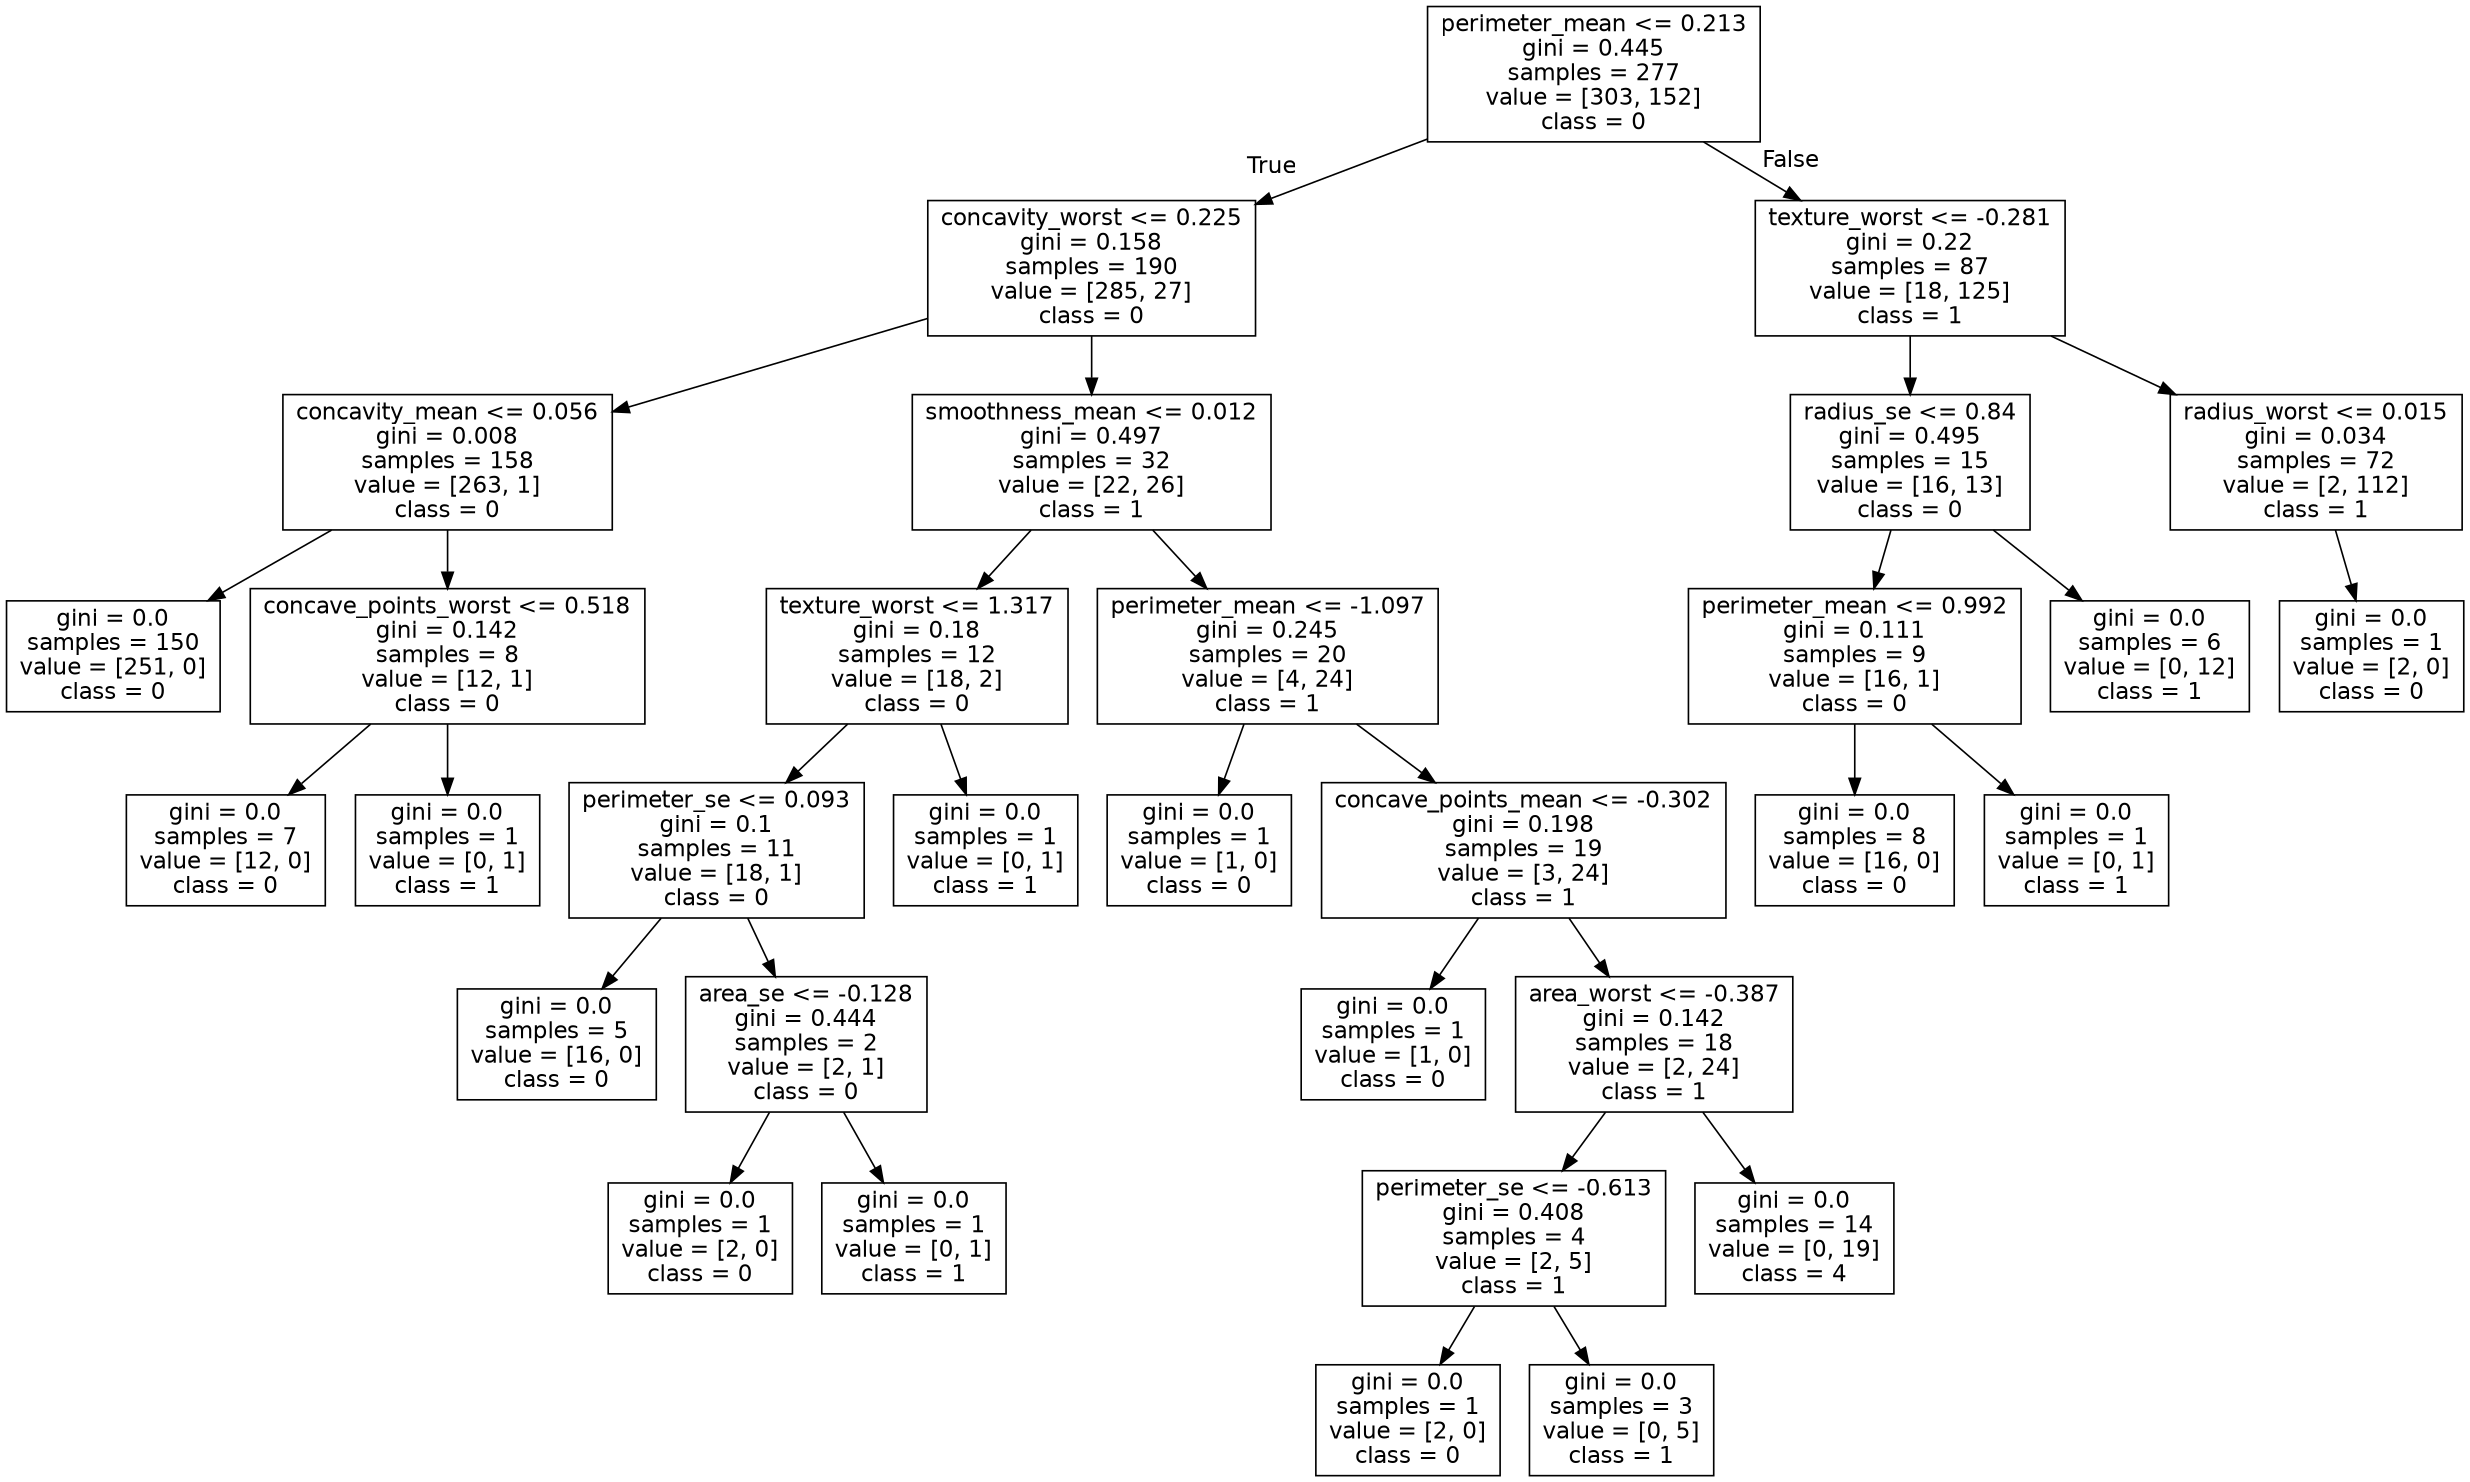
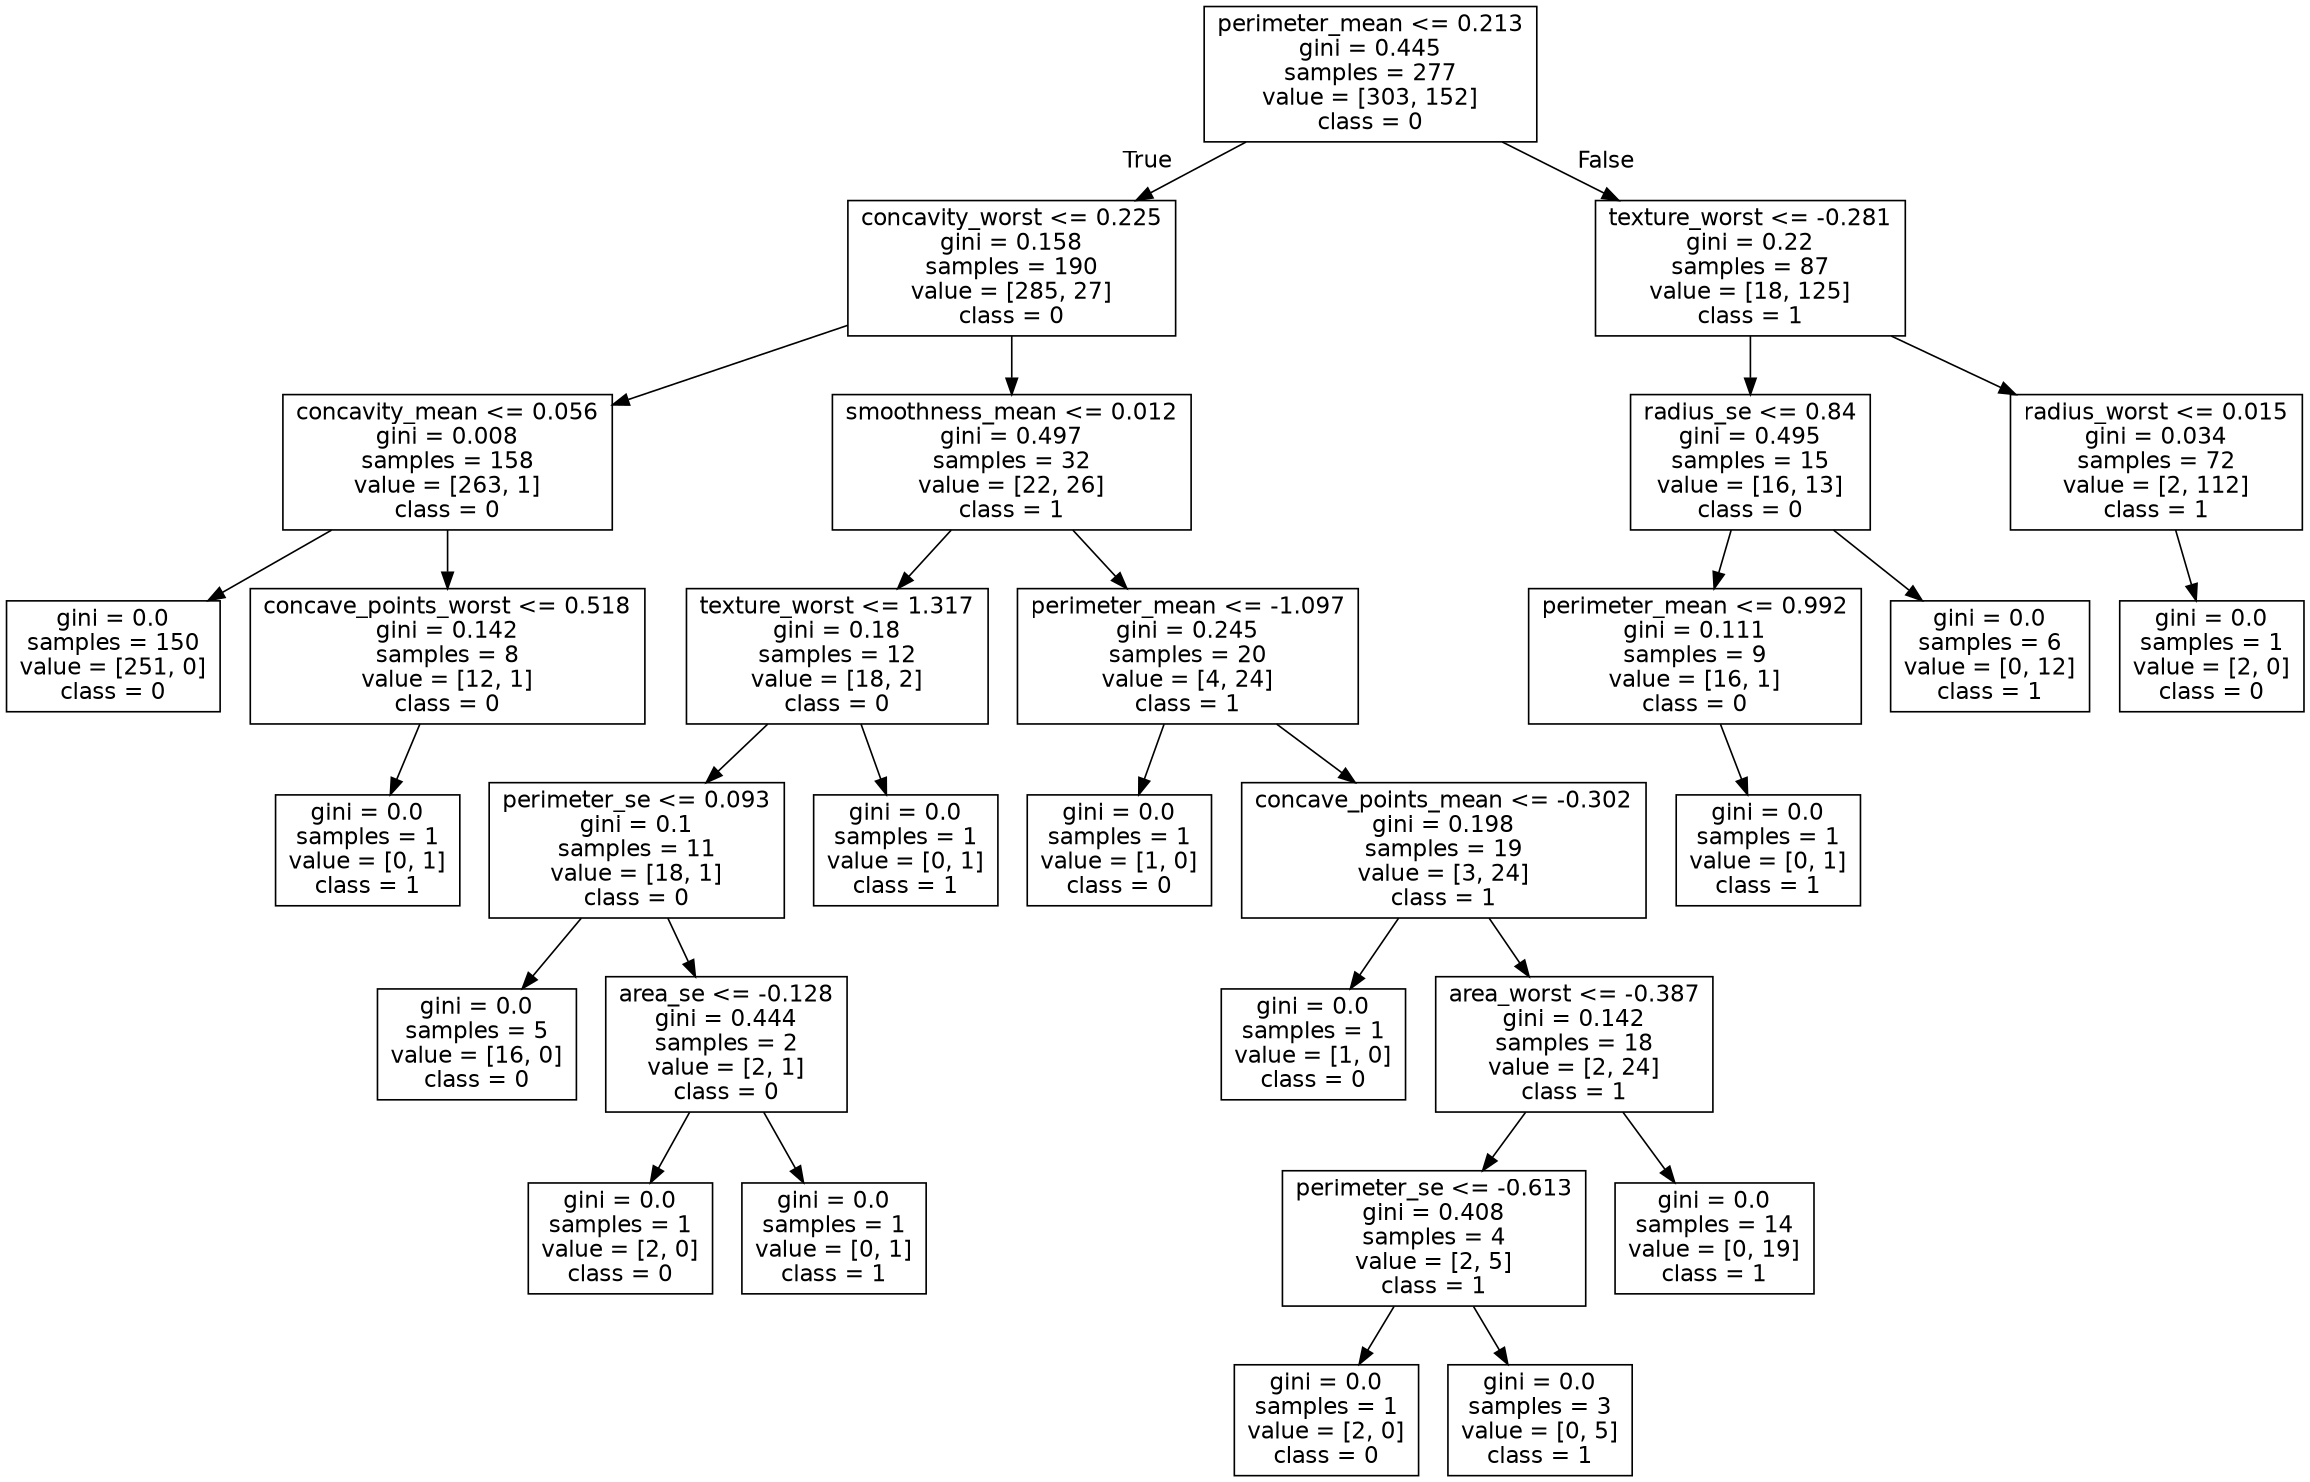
  digraph {
    node [fontname=helvetica shape=box]
    edge [fontname=helvetica]
    n1 [label="perimeter_mean <= 0.213\ngini = 0.445\nsamples = 277\nvalue = [303, 152]\nclass = 0"]
    n2 [label="concavity_worst <= 0.225\ngini = 0.158\nsamples = 190\nvalue = [285, 27]\nclass = 0"]
    n3 [label="texture_worst <= -0.281\ngini = 0.22\nsamples = 87\nvalue = [18, 125]\nclass = 1"]
    n4 [label="concavity_mean <= 0.056\ngini = 0.008\nsamples = 158\nvalue = [263, 1]\nclass = 0"]
    n5 [label="smoothness_mean <= 0.012\ngini = 0.497\nsamples = 32\nvalue = [22, 26]\nclass = 1"]
    n6 [label="radius_se <= 0.84\ngini = 0.495\nsamples = 15\nvalue = [16, 13]\nclass = 0"]
    n7 [label="radius_worst <= 0.015\ngini = 0.034\nsamples = 72\nvalue = [2, 112]\nclass = 1"]
    n8 [label="gini = 0.0\nsamples = 150\nvalue = [251, 0]\nclass = 0"]
    n9 [label="concave_points_worst <= 0.518\ngini = 0.142\nsamples = 8\nvalue = [12, 1]\nclass = 0"]
    n10 [label="texture_worst <= 1.317\ngini = 0.18\nsamples = 12\nvalue = [18, 2]\nclass = 0"]
    n11 [label="perimeter_mean <= -1.097\ngini = 0.245\nsamples = 20\nvalue = [4, 24]\nclass = 1"]
-   n12 [label="gini = 0.0\nsamples = 7\nvalue = [12, 0]\nclass = 0"]
    n13 [label="gini = 0.0\nsamples = 1\nvalue = [0, 1]\nclass = 1"]
    n14 [label="perimeter_se <= 0.093\ngini = 0.1\nsamples = 11\nvalue = [18, 1]\nclass = 0"]
    n15 [label="gini = 0.0\nsamples = 1\nvalue = [0, 1]\nclass = 1"]
    n16 [label="gini = 0.0\nsamples = 1\nvalue = [1, 0]\nclass = 0"]
    n17 [label="concave_points_mean <= -0.302\ngini = 0.198\nsamples = 19\nvalue = [3, 24]\nclass = 1"]
    n18 [label="gini = 0.0\nsamples = 5\nvalue = [16, 0]\nclass = 0"]
    n19 [label="area_se <= -0.128\ngini = 0.444\nsamples = 2\nvalue = [2, 1]\nclass = 0"]
    n20 [label="gini = 0.0\nsamples = 1\nvalue = [2, 0]\nclass = 0"]
    n21 [label="gini = 0.0\nsamples = 1\nvalue = [0, 1]\nclass = 1"]
    n22 [label="gini = 0.0\nsamples = 1\nvalue = [1, 0]\nclass = 0"]
    n23 [label="area_worst <= -0.387\ngini = 0.142\nsamples = 18\nvalue = [2, 24]\nclass = 1"]
    n24 [label="perimeter_se <= -0.613\ngini = 0.408\nsamples = 4\nvalue = [2, 5]\nclass = 1"]
-   n25 [label="gini = 0.0\nsamples = 14\nvalue = [0, 19]\nclass = 4"]
+   n25 [label="gini = 0.0\nsamples = 14\nvalue = [0, 19]\nclass = 1"]
    n26 [label="gini = 0.0\nsamples = 1\nvalue = [2, 0]\nclass = 0"]
    n27 [label="gini = 0.0\nsamples = 3\nvalue = [0, 5]\nclass = 1"]
    n28 [label="perimeter_mean <= 0.992\ngini = 0.111\nsamples = 9\nvalue = [16, 1]\nclass = 0"]
    n29 [label="gini = 0.0\nsamples = 6\nvalue = [0, 12]\nclass = 1"]
    n30 [label="gini = 0.0\nsamples = 1\nvalue = [2, 0]\nclass = 0"]
-   n31 [label="gini = 0.0\nsamples = 8\nvalue = [16, 0]\nclass = 0"]
    n32 [label="gini = 0.0\nsamples = 1\nvalue = [0, 1]\nclass = 1"]
    n1 -> n2 [headlabel=True labelangle=45 labeldistance=2.5]
    n1 -> n3 [headlabel=False labelangle=-45 labeldistance=2.5]
    n2 -> n4
    n2 -> n5
    n3 -> n6
    n3 -> n7
    n4 -> n8
    n4 -> n9
    n5 -> n10
    n5 -> n11
    n6 -> n28
    n6 -> n29
    n7 -> n30
-   n9 -> n12
    n9 -> n13
    n10 -> n14
    n10 -> n15
    n11 -> n16
    n11 -> n17
    n14 -> n18
    n14 -> n19
    n17 -> n22
    n17 -> n23
    n19 -> n20
    n19 -> n21
    n23 -> n24
    n23 -> n25
    n24 -> n26
    n24 -> n27
-   n28 -> n31
    n28 -> n32
  }
